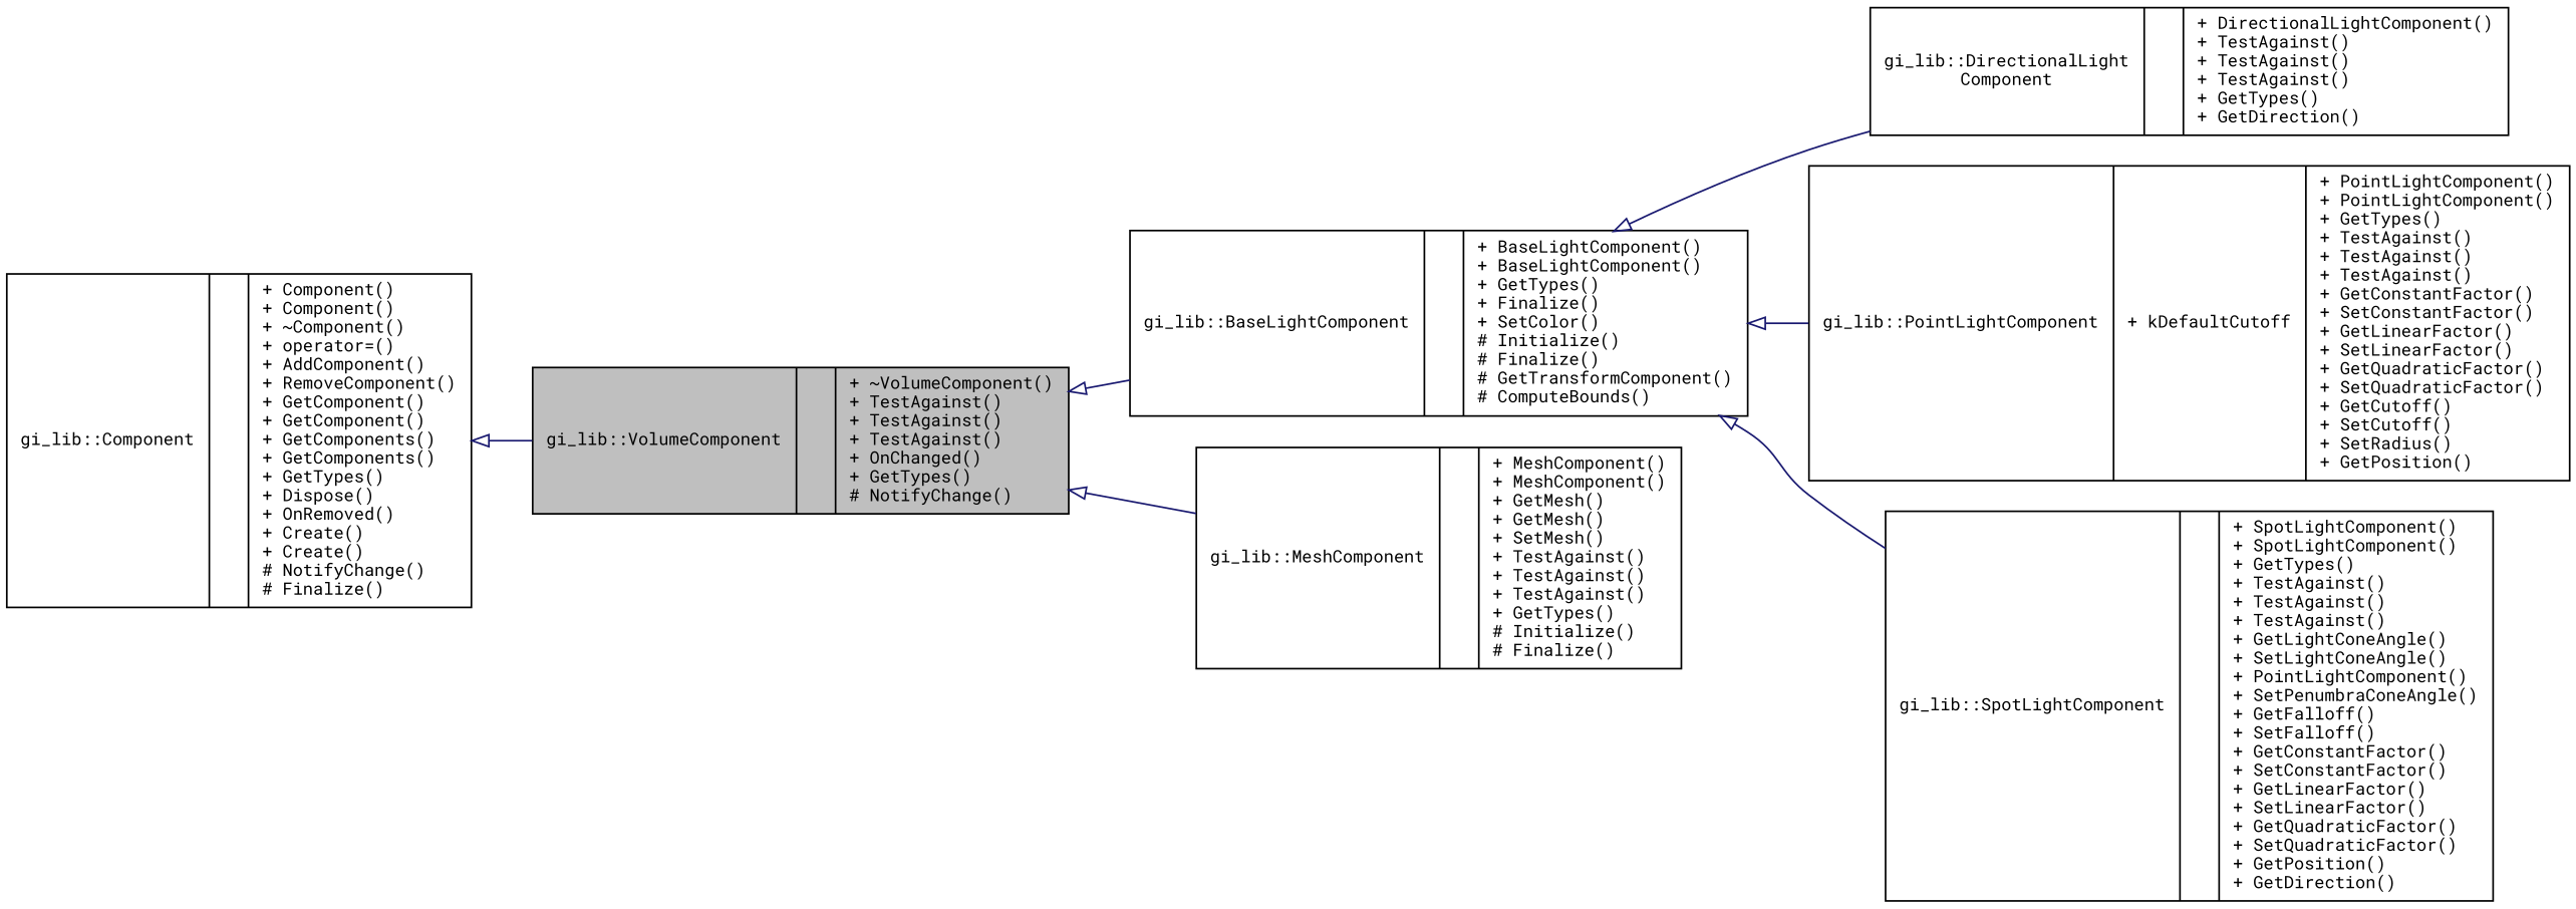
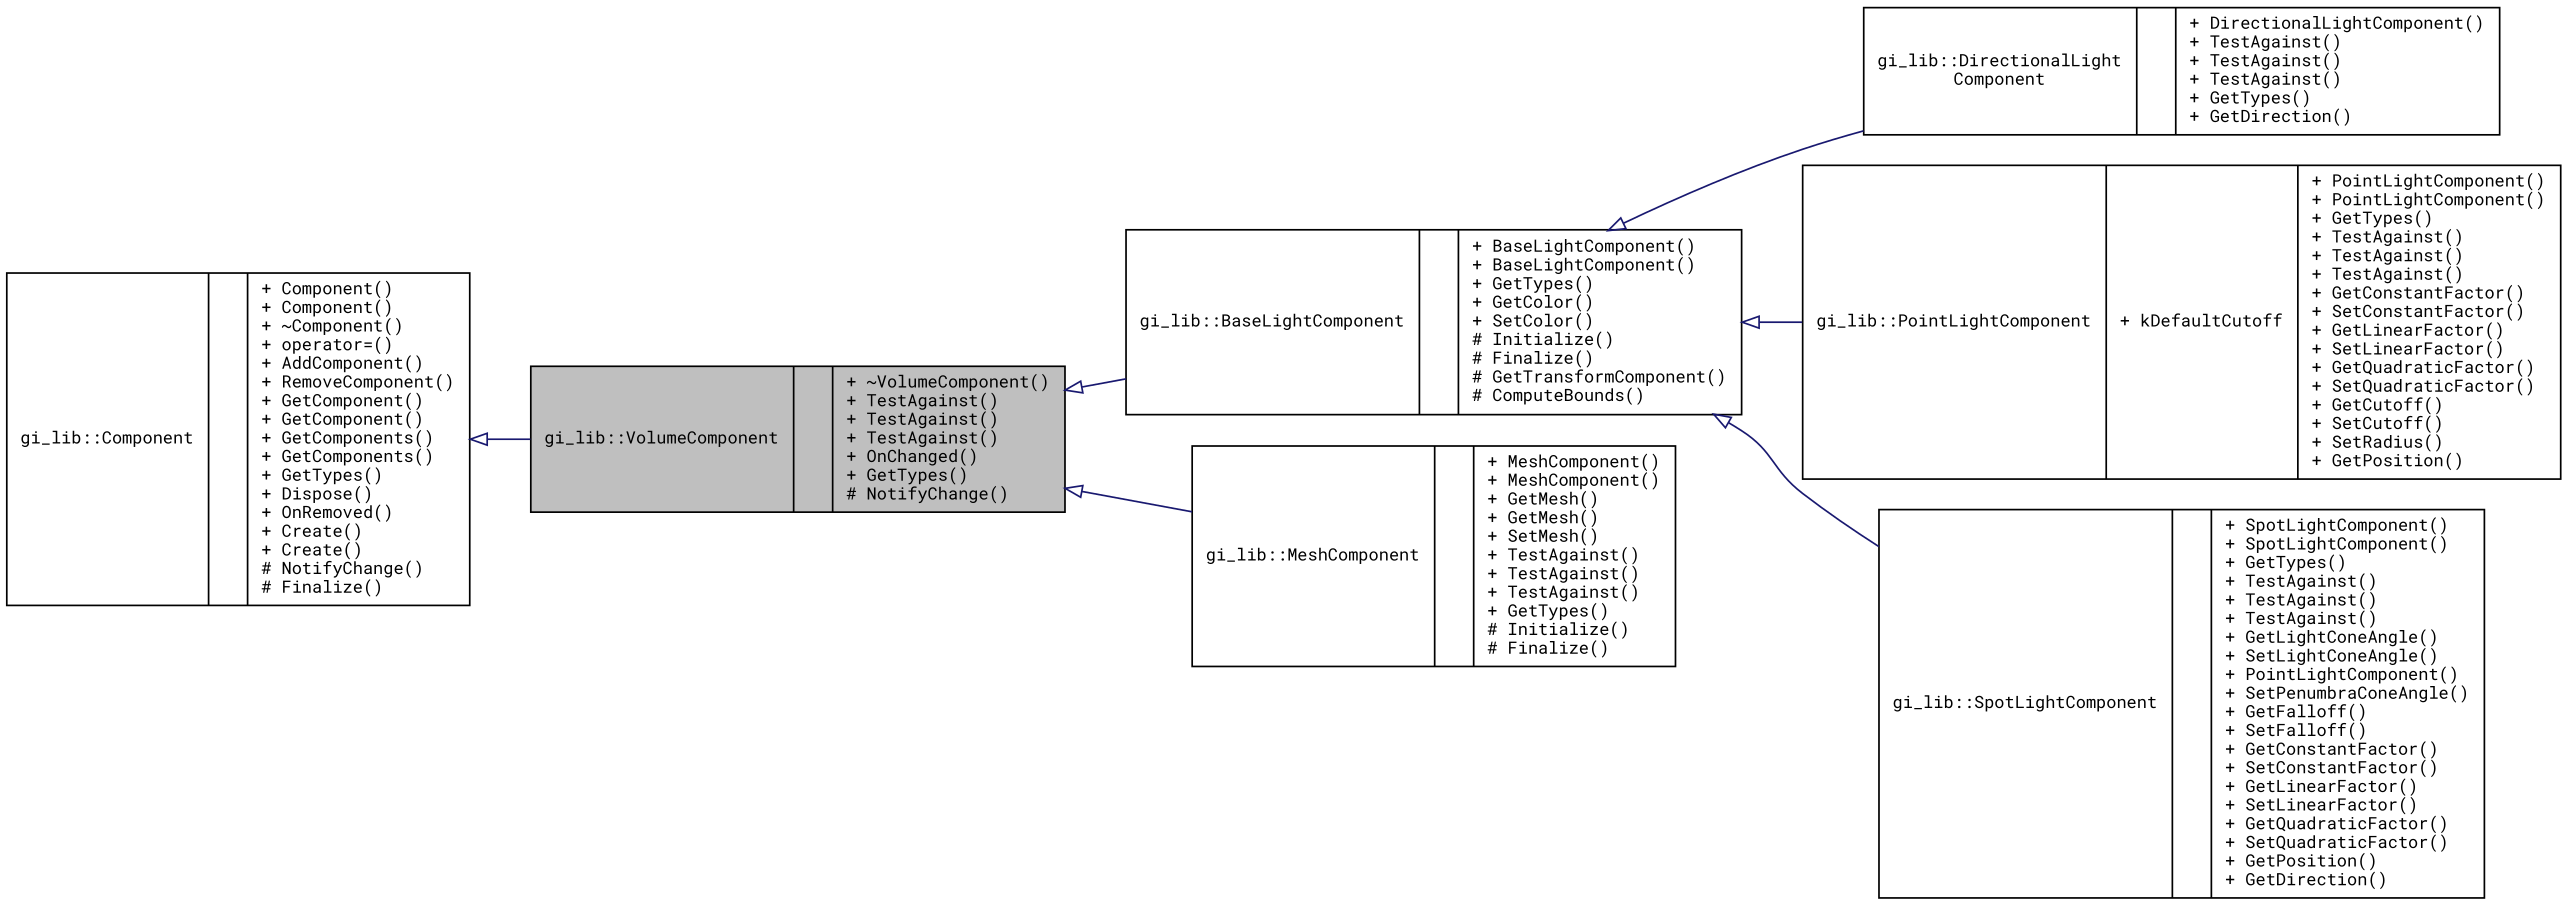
  digraph {
    fontname="Roboto Mono"
    rankdir=LR
    node [color=black fillcolor=white fontname="Roboto Mono" fontsize=10 shape=record style=filled]
    edge [arrowtail=onormal color=midnightblue dir=back fontname="Roboto Mono" fontsize=10 labelfontname=Helvetica labelfontsize=10 style=solid]
    n1 [fillcolor=grey75 fontcolor=black height=0.2 label="{gi_lib::VolumeComponent\n||+ ~VolumeComponent()\l+ TestAgainst()\l+ TestAgainst()\l+ TestAgainst()\l+ OnChanged()\l+ GetTypes()\l# NotifyChange()\l}" width=0.4]
-   n2 [height=0.2 label="{gi_lib::BaseLightComponent\n||+ BaseLightComponent()\l+ BaseLightComponent()\l+ GetTypes()\l+ Finalize()\l+ SetColor()\l# Initialize()\l# Finalize()\l# GetTransformComponent()\l# ComputeBounds()\l}" width=0.4]
+   n2 [height=0.2 label="{gi_lib::BaseLightComponent\n||+ BaseLightComponent()\l+ BaseLightComponent()\l+ GetTypes()\l+ GetColor()\l+ SetColor()\l# Initialize()\l# Finalize()\l# GetTransformComponent()\l# ComputeBounds()\l}" width=0.4]
    n3 [height=0.2 label="{gi_lib::MeshComponent\n||+ MeshComponent()\l+ MeshComponent()\l+ GetMesh()\l+ GetMesh()\l+ SetMesh()\l+ TestAgainst()\l+ TestAgainst()\l+ TestAgainst()\l+ GetTypes()\l# Initialize()\l# Finalize()\l}" width=0.4]
    n4 [height=0.2 label="{gi_lib::DirectionalLight\lComponent\n||+ DirectionalLightComponent()\l+ TestAgainst()\l+ TestAgainst()\l+ TestAgainst()\l+ GetTypes()\l+ GetDirection()\l}" width=0.4]
    n5 [height=0.2 label="{gi_lib::PointLightComponent\n|+ kDefaultCutoff\l|+ PointLightComponent()\l+ PointLightComponent()\l+ GetTypes()\l+ TestAgainst()\l+ TestAgainst()\l+ TestAgainst()\l+ GetConstantFactor()\l+ SetConstantFactor()\l+ GetLinearFactor()\l+ SetLinearFactor()\l+ GetQuadraticFactor()\l+ SetQuadraticFactor()\l+ GetCutoff()\l+ SetCutoff()\l+ SetRadius()\l+ GetPosition()\l}" width=0.4]
    n6 [height=0.2 label="{gi_lib::SpotLightComponent\n||+ SpotLightComponent()\l+ SpotLightComponent()\l+ GetTypes()\l+ TestAgainst()\l+ TestAgainst()\l+ TestAgainst()\l+ GetLightConeAngle()\l+ SetLightConeAngle()\l+ PointLightComponent()\l+ SetPenumbraConeAngle()\l+ GetFalloff()\l+ SetFalloff()\l+ GetConstantFactor()\l+ SetConstantFactor()\l+ GetLinearFactor()\l+ SetLinearFactor()\l+ GetQuadraticFactor()\l+ SetQuadraticFactor()\l+ GetPosition()\l+ GetDirection()\l}" width=0.4]
    n7 [height=0.2 label="{gi_lib::Component\n||+ Component()\l+ Component()\l+ ~Component()\l+ operator=()\l+ AddComponent()\l+ RemoveComponent()\l+ GetComponent()\l+ GetComponent()\l+ GetComponents()\l+ GetComponents()\l+ GetTypes()\l+ Dispose()\l+ OnRemoved()\l+ Create()\l+ Create()\l# NotifyChange()\l# Finalize()\l}" width=0.4]
    n1 -> n2
    n1 -> n3
    n2 -> n4
    n2 -> n5
    n2 -> n6
    n7 -> n1
  }
